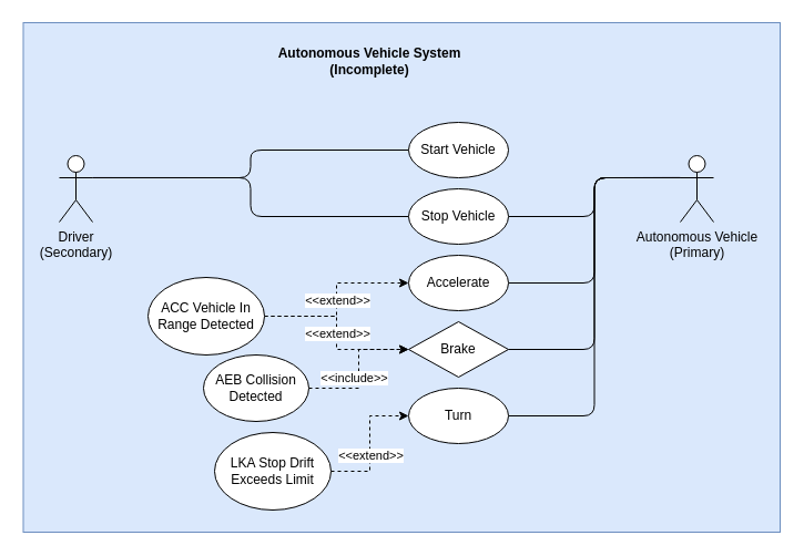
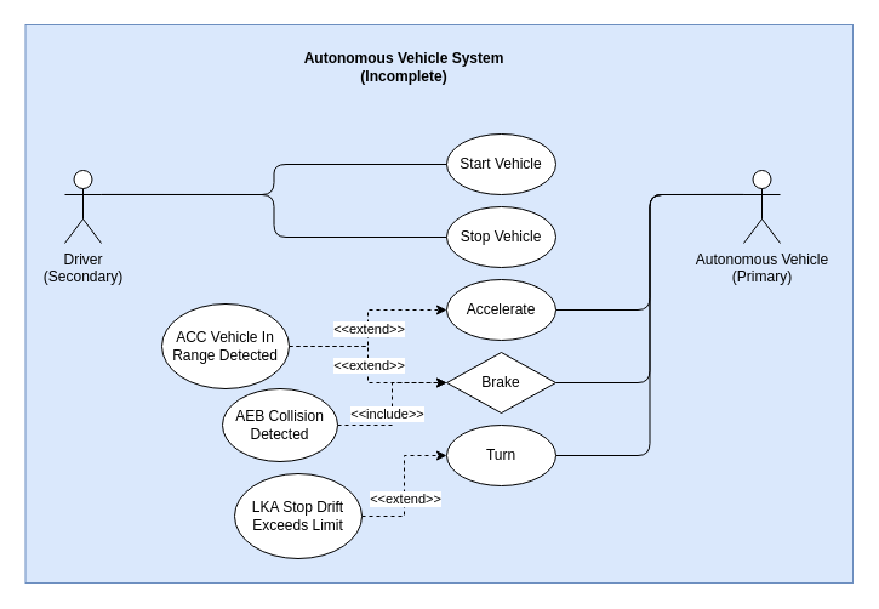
  <mxCell id="0" />
  <mxCell id="1" parent="0" />
  <mxCell id="2" value="" style="whiteSpace=wrap;html=1;fillColor=#dae8fc;strokeColor=#6c8ebf;" parent="1" vertex="1"><mxGeometry x="20.5" y="20" width="682.5" height="460" as="geometry" /></mxCell>
  <mxCell id="3" value="&lt;font style=&quot;font-size: 12px;&quot;&gt;Autonomous Vehicle System&lt;br style=&quot;font-size: 12px;&quot;&gt;(Incomplete)&lt;/font&gt;" style="text;html=1;strokeColor=none;fillColor=none;align=center;verticalAlign=middle;whiteSpace=wrap;rounded=0;fontStyle=1;fontSize=12;" parent="1" vertex="1"><mxGeometry x="161.12" y="30" width="343.75" height="50" as="geometry" /></mxCell>
- <mxCell id="4" style="edgeStyle=orthogonalEdgeStyle;rounded=1;orthogonalLoop=1;jettySize=auto;html=1;exitX=0;exitY=0.333;exitDx=0;exitDy=0;exitPerimeter=0;entryX=1;entryY=0.5;entryDx=0;entryDy=0;endArrow=none;endFill=0;" parent="1" source="8" target="13" edge="1"><mxGeometry relative="1" as="geometry" /></mxCell>
  <mxCell id="5" style="edgeStyle=orthogonalEdgeStyle;rounded=1;orthogonalLoop=1;jettySize=auto;html=1;exitX=0;exitY=0.333;exitDx=0;exitDy=0;exitPerimeter=0;entryX=1;entryY=0.5;entryDx=0;entryDy=0;endArrow=none;endFill=0;" parent="1" source="8" target="15" edge="1"><mxGeometry relative="1" as="geometry" /></mxCell>
  <mxCell id="6" style="edgeStyle=orthogonalEdgeStyle;rounded=1;orthogonalLoop=1;jettySize=auto;html=1;exitX=0;exitY=0.333;exitDx=0;exitDy=0;exitPerimeter=0;entryX=1;entryY=0.5;entryDx=0;entryDy=0;endArrow=none;endFill=0;" parent="1" source="8" target="14" edge="1"><mxGeometry relative="1" as="geometry" /></mxCell>
  <mxCell id="7" style="edgeStyle=orthogonalEdgeStyle;rounded=1;orthogonalLoop=1;jettySize=auto;html=1;exitX=0;exitY=0.333;exitDx=0;exitDy=0;exitPerimeter=0;entryX=1;entryY=0.5;entryDx=0;entryDy=0;endArrow=none;endFill=0;" parent="1" source="8" target="16" edge="1"><mxGeometry relative="1" as="geometry" /></mxCell>
  <mxCell id="8" value="Autonomous Vehicle&lt;br&gt;(Primary)" style="shape=umlActor;verticalLabelPosition=bottom;verticalAlign=top;html=1;outlineConnect=0;" parent="1" vertex="1"><mxGeometry x="613" y="140" width="30" height="60" as="geometry" /></mxCell>
  <mxCell id="9" style="edgeStyle=orthogonalEdgeStyle;orthogonalLoop=1;jettySize=auto;html=1;exitX=1;exitY=0.333;exitDx=0;exitDy=0;exitPerimeter=0;entryX=0;entryY=0.5;entryDx=0;entryDy=0;endArrow=none;endFill=0;strokeColor=default;rounded=1;" parent="1" source="11" target="12" edge="1"><mxGeometry relative="1" as="geometry" /></mxCell>
  <mxCell id="10" style="edgeStyle=orthogonalEdgeStyle;orthogonalLoop=1;jettySize=auto;html=1;exitX=1;exitY=0.333;exitDx=0;exitDy=0;exitPerimeter=0;entryX=0;entryY=0.5;entryDx=0;entryDy=0;endArrow=none;endFill=0;strokeColor=default;rounded=1;" parent="1" source="11" target="13" edge="1"><mxGeometry relative="1" as="geometry" /></mxCell>
  <mxCell id="11" value="Driver&lt;br&gt;(Secondary)" style="shape=umlActor;verticalLabelPosition=bottom;verticalAlign=top;html=1;outlineConnect=0;" parent="1" vertex="1"><mxGeometry x="53" y="140" width="30" height="60" as="geometry" /></mxCell>
  <mxCell id="12" value="Start Vehicle" style="ellipse;whiteSpace=wrap;html=1;" parent="1" vertex="1"><mxGeometry x="368" y="110" width="90" height="50" as="geometry" /></mxCell>
  <mxCell id="13" value="Stop Vehicle" style="ellipse;whiteSpace=wrap;html=1;" parent="1" vertex="1"><mxGeometry x="368" y="170" width="90" height="50" as="geometry" /></mxCell>
  <mxCell id="14" value="Brake" style="rhombus;whiteSpace=wrap;html=1;" parent="1" vertex="1"><mxGeometry x="368" y="290" width="90" height="50" as="geometry" /></mxCell>
  <mxCell id="15" value="Accelerate" style="ellipse;whiteSpace=wrap;html=1;" parent="1" vertex="1"><mxGeometry x="368" y="230" width="90" height="50" as="geometry" /></mxCell>
  <mxCell id="16" value="Turn" style="ellipse;whiteSpace=wrap;html=1;" parent="1" vertex="1"><mxGeometry x="368" y="350" width="90" height="50" as="geometry" /></mxCell>
  <mxCell id="17" style="edgeStyle=orthogonalEdgeStyle;rounded=0;orthogonalLoop=1;jettySize=auto;html=1;exitX=1;exitY=0.5;exitDx=0;exitDy=0;entryX=0;entryY=0.5;entryDx=0;entryDy=0;dashed=1;" parent="1" source="19" target="14" edge="1"><mxGeometry relative="1" as="geometry" /></mxCell>
  <mxCell id="18" value="&amp;lt;&amp;lt;include&amp;gt;&amp;gt;" style="edgeLabel;html=1;align=center;verticalAlign=middle;resizable=0;points=[];" parent="17" vertex="1" connectable="0"><mxGeometry x="0.229" y="-2" relative="1" as="geometry"><mxPoint x="-7" y="22" as="offset" /></mxGeometry></mxCell>
  <mxCell id="19" value="AEB Collision Detected" style="ellipse;whiteSpace=wrap;html=1;" parent="1" vertex="1"><mxGeometry x="183" y="320" width="95" height="60" as="geometry" /></mxCell>
  <mxCell id="20" style="edgeStyle=orthogonalEdgeStyle;rounded=0;orthogonalLoop=1;jettySize=auto;html=1;exitX=1;exitY=0.5;exitDx=0;exitDy=0;entryX=0;entryY=0.5;entryDx=0;entryDy=0;dashed=1;strokeColor=default;endArrow=classic;endFill=1;" parent="1" source="22" target="16" edge="1"><mxGeometry relative="1" as="geometry" /></mxCell>
  <mxCell id="21" value="&amp;lt;&amp;lt;extend&amp;gt;&amp;gt;" style="edgeLabel;html=1;align=center;verticalAlign=middle;resizable=0;points=[];" parent="20" vertex="1" connectable="0"><mxGeometry x="0.348" y="1" relative="1" as="geometry"><mxPoint x="1" y="31" as="offset" /></mxGeometry></mxCell>
  <mxCell id="22" value="LKA Stop Drift Exceeds Limit" style="ellipse;whiteSpace=wrap;html=1;" parent="1" vertex="1"><mxGeometry x="193" y="390" width="105" height="70" as="geometry" /></mxCell>
  <mxCell id="23" style="edgeStyle=orthogonalEdgeStyle;rounded=0;orthogonalLoop=1;jettySize=auto;html=1;exitX=1;exitY=0.5;exitDx=0;exitDy=0;entryX=0;entryY=0.5;entryDx=0;entryDy=0;dashed=1;strokeColor=default;fontSize=15;endArrow=classic;endFill=1;" parent="1" source="26" target="14" edge="1"><mxGeometry relative="1" as="geometry" /></mxCell>
  <mxCell id="24" style="edgeStyle=orthogonalEdgeStyle;rounded=0;orthogonalLoop=1;jettySize=auto;html=1;exitX=1;exitY=0.5;exitDx=0;exitDy=0;entryX=0;entryY=0.5;entryDx=0;entryDy=0;dashed=1;strokeColor=default;fontSize=15;endArrow=classic;endFill=1;" parent="1" source="26" target="15" edge="1"><mxGeometry relative="1" as="geometry" /></mxCell>
  <mxCell id="25" value="&amp;lt;&amp;lt;extend&amp;gt;&amp;gt;" style="edgeLabel;html=1;align=center;verticalAlign=middle;resizable=0;points=[];fontSize=11;" parent="24" vertex="1" connectable="0"><mxGeometry x="-0.125" y="1" relative="1" as="geometry"><mxPoint x="1" y="-10" as="offset" /></mxGeometry></mxCell>
  <mxCell id="26" value="ACC Vehicle In Range Detected" style="ellipse;whiteSpace=wrap;html=1;" parent="1" vertex="1"><mxGeometry x="133" y="250" width="105" height="70" as="geometry" /></mxCell>
  <mxCell id="27" value="&amp;lt;&amp;lt;extend&amp;gt;&amp;gt;" style="edgeLabel;html=1;align=center;verticalAlign=middle;resizable=0;points=[];fontSize=11;" parent="1" vertex="1" connectable="0"><mxGeometry x="303" y="300" as="geometry" /></mxCell>
